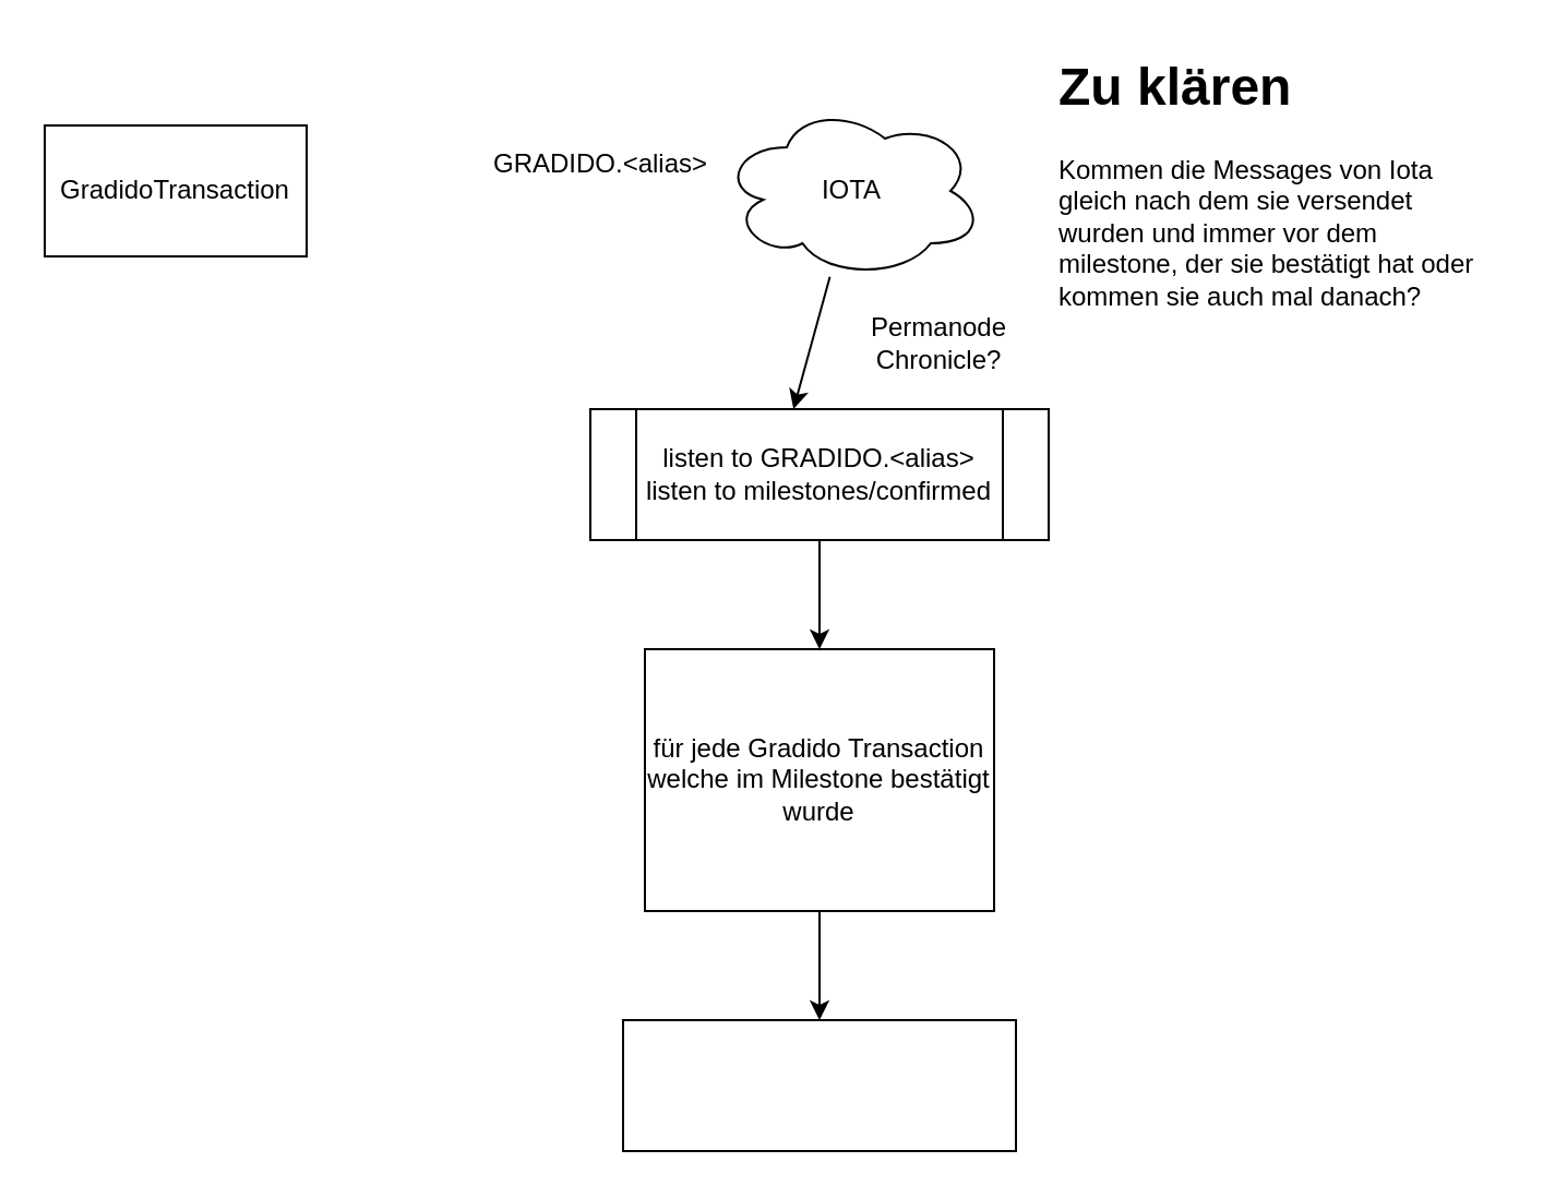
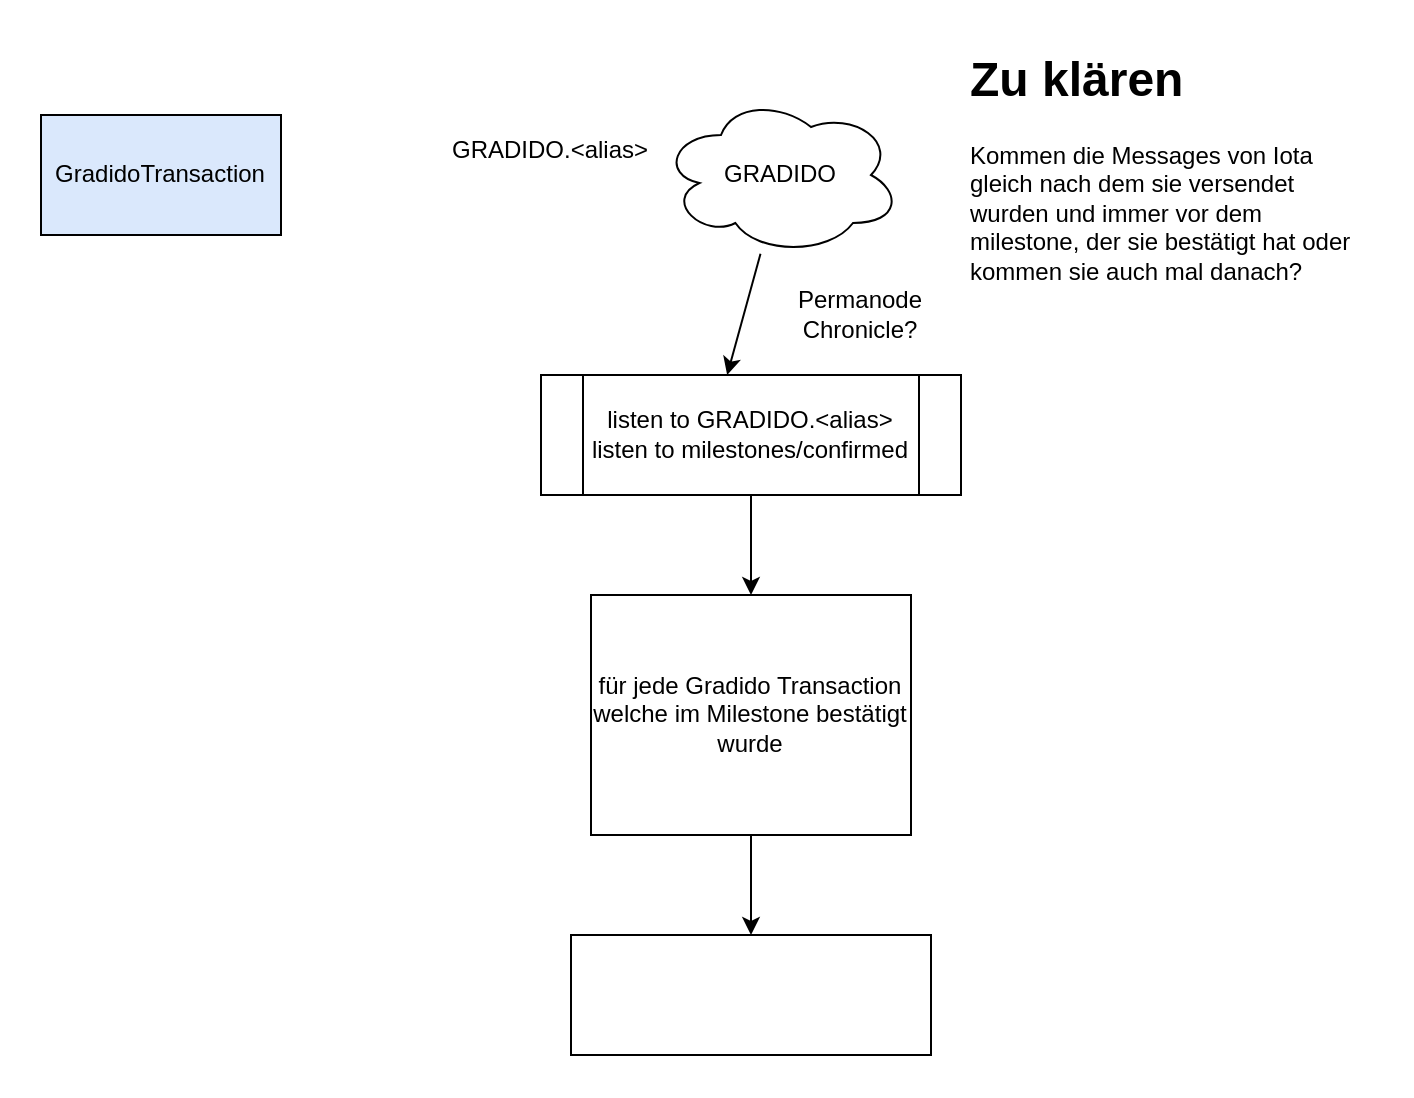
  <mxCell id="0" />
  <mxCell id="1" parent="0" />
- <mxCell id="2" value="IOTA" style="ellipse;shape=cloud;whiteSpace=wrap;html=1;" parent="1" vertex="1"><mxGeometry x="330" y="47" width="120" height="80" as="geometry" /></mxCell>
- <mxCell id="3" value="GradidoTransaction" style="rounded=0;whiteSpace=wrap;html=1;" parent="1" vertex="1"><mxGeometry x="20" y="57" width="120" height="60" as="geometry" /></mxCell>
+ <mxCell id="2" value="GRADIDO" style="ellipse;shape=cloud;whiteSpace=wrap;html=1;" parent="1" vertex="1"><mxGeometry x="330" y="47" width="120" height="80" as="geometry" /></mxCell>
+ <mxCell id="3" value="GradidoTransaction" style="rounded=0;whiteSpace=wrap;html=1;fillColor=#dae8fc;" parent="1" vertex="1"><mxGeometry x="20" y="57" width="120" height="60" as="geometry" /></mxCell>
  <mxCell id="4" value="GRADIDO.&amp;lt;alias&amp;gt;" style="text;html=1;resizable=0;points=[];autosize=1;align=left;verticalAlign=top;spacingTop=-4;" parent="1" vertex="1"><mxGeometry x="224" y="65" width="110" height="20" as="geometry" /></mxCell>
  <mxCell id="5" value="listen to GRADIDO.&amp;lt;alias&amp;gt;&lt;br&gt;listen to&amp;nbsp;milestones/confirmed" style="shape=process;whiteSpace=wrap;html=1;backgroundOutline=1;" parent="1" vertex="1"><mxGeometry x="270" y="187" width="210" height="60" as="geometry" /></mxCell>
  <mxCell id="6" value="" style="endArrow=classic;html=1;" parent="1" source="2" edge="1"><mxGeometry width="50" height="50" relative="1" as="geometry"><mxPoint x="20" y="337" as="sourcePoint" /><mxPoint x="363.077" y="187" as="targetPoint" /></mxGeometry></mxCell>
  <mxCell id="7" value="&lt;h1&gt;Zu klären&lt;/h1&gt;&lt;p&gt;Kommen die Messages von Iota gleich nach dem sie versendet wurden und immer vor dem milestone, der sie bestätigt hat oder kommen sie auch mal danach?&lt;/p&gt;" style="text;html=1;strokeColor=none;fillColor=none;spacing=5;spacingTop=-20;whiteSpace=wrap;overflow=hidden;rounded=0;" parent="1" vertex="1"><mxGeometry x="480" y="20" width="205" height="130" as="geometry" /></mxCell>
  <mxCell id="8" value="&lt;span style=&quot;white-space: normal&quot;&gt;für jede Gradido Transaction welche im Milestone bestätigt wurde&lt;/span&gt;" style="rounded=0;whiteSpace=wrap;html=1;" vertex="1" parent="1"><mxGeometry x="295" y="297" width="160" height="120" as="geometry" /></mxCell>
  <mxCell id="9" value="" style="endArrow=classic;html=1;exitX=0.5;exitY=1;exitDx=0;exitDy=0;" edge="1" parent="1" source="5" target="8"><mxGeometry width="50" height="50" relative="1" as="geometry"><mxPoint x="-10" y="497" as="sourcePoint" /><mxPoint x="40" y="447" as="targetPoint" /></mxGeometry></mxCell>
  <mxCell id="10" value="" style="rounded=0;whiteSpace=wrap;html=1;" vertex="1" parent="1"><mxGeometry x="285" y="467" width="180" height="60" as="geometry" /></mxCell>
  <mxCell id="11" value="" style="endArrow=classic;html=1;entryX=0.5;entryY=0;entryDx=0;entryDy=0;" edge="1" parent="1" source="8" target="10"><mxGeometry width="50" height="50" relative="1" as="geometry"><mxPoint x="-10" y="577" as="sourcePoint" /><mxPoint x="40" y="527" as="targetPoint" /></mxGeometry></mxCell>
  <mxCell id="12" value="Permanode Chronicle?" style="text;html=1;strokeColor=none;fillColor=none;align=center;verticalAlign=middle;whiteSpace=wrap;rounded=0;" vertex="1" parent="1"><mxGeometry x="380" y="132" width="100" height="50" as="geometry" /></mxCell>
